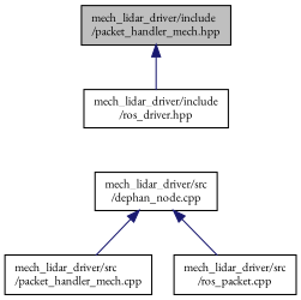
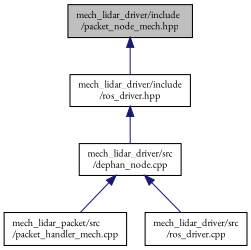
  digraph {
    fontname="EB Garamond"
    node [color=black fillcolor=white fontname="EB Garamond" fontsize=10 shape=record style=filled]
    edge [color=midnightblue dir=back fontname="EB Garamond" fontsize=10 labelfontname=Helvetica labelfontsize=10 style=solid]
-   n1 [fillcolor=grey75 fontcolor=black height=0.2 label="mech_lidar_driver/include\l/packet_handler_mech.hpp" width=0.4]
+   n1 [fillcolor=grey75 fontcolor=black height=0.2 label="mech_lidar_driver/include\l/packet_node_mech.hpp" width=0.4]
    n2 [height=0.2 label="mech_lidar_driver/include\l/ros_driver.hpp" width=0.4]
    n3 [height=0.2 label="mech_lidar_driver/src\l/dephan_node.cpp" width=0.4]
-   n4 [height=0.2 label="mech_lidar_driver/src\l/packet_handler_mech.cpp" width=0.4]
-   n5 [height=0.2 label="mech_lidar_driver/src\l/ros_packet.cpp" width=0.4]
+   n4 [height=0.2 label="mech_lidar_packet/src\l/packet_handler_mech.cpp" width=0.4]
+   n5 [height=0.2 label="mech_lidar_driver/src\l/ros_driver.cpp" width=0.4]
    n1 -> n2
+   n2 -> n3
    n3 -> n4
    n3 -> n5
  }
